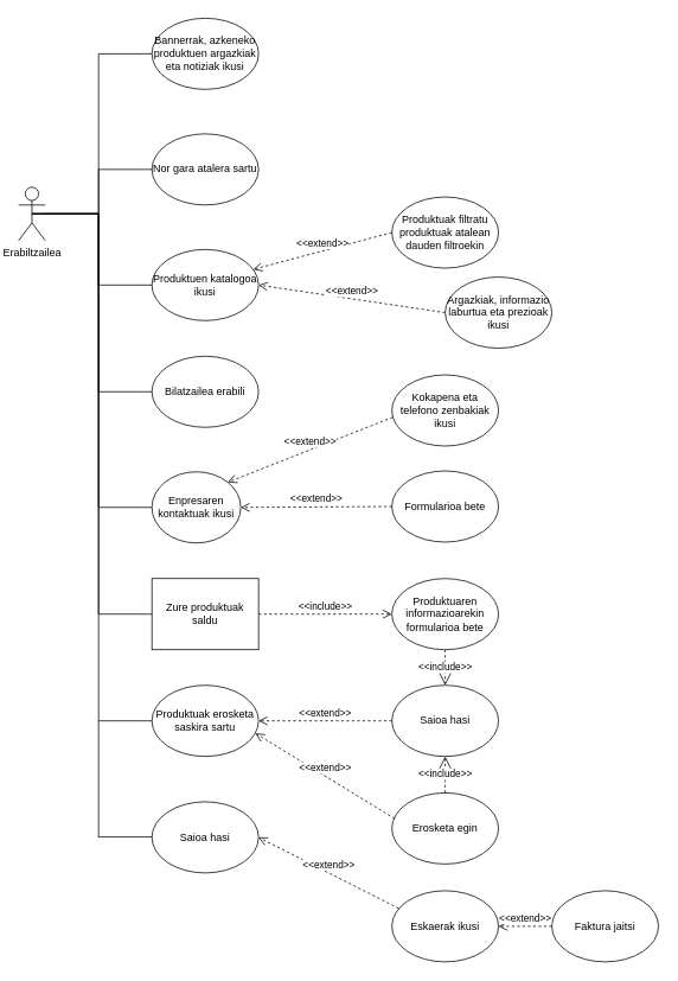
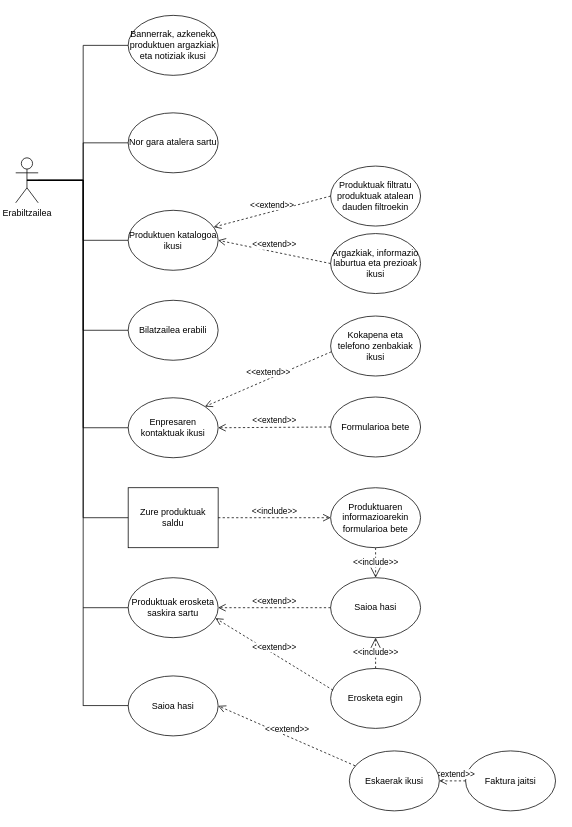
  <mxCell id="0" />
  <mxCell id="1" parent="0" />
  <mxCell id="2" value="Erabiltzailea&lt;div&gt;&lt;br&gt;&lt;/div&gt;" style="shape=umlActor;verticalLabelPosition=bottom;verticalAlign=top;html=1;outlineConnect=0;" parent="1" vertex="1"><mxGeometry x="20" y="210" width="30" height="60" as="geometry" /></mxCell>
  <mxCell id="3" value="Bannerrak, azkeneko produktuen argazkiak eta notiziak ikusi" style="ellipse;whiteSpace=wrap;html=1;" parent="1" vertex="1"><mxGeometry x="170" y="20" width="120" height="80" as="geometry" /></mxCell>
  <mxCell id="4" value="" style="endArrow=none;html=1;rounded=0;" parent="1" source="2" target="3" edge="1"><mxGeometry width="50" height="50" relative="1" as="geometry"><mxPoint x="60" y="240" as="sourcePoint" /><mxPoint x="110" y="190" as="targetPoint" /><Array as="points"><mxPoint x="110" y="240" /><mxPoint x="110" y="60" /></Array></mxGeometry></mxCell>
  <mxCell id="5" value="Nor gara atalera sartu" style="ellipse;whiteSpace=wrap;html=1;" parent="1" vertex="1"><mxGeometry x="170" y="150" width="120" height="80" as="geometry" /></mxCell>
  <mxCell id="6" value="Produktuen katalogoa ikusi" style="ellipse;whiteSpace=wrap;html=1;" parent="1" vertex="1"><mxGeometry x="170" y="280" width="120" height="80" as="geometry" /></mxCell>
  <mxCell id="7" value="Zure produktuak saldu" style="whiteSpace=wrap;html=1;rounded=0;" parent="1" vertex="1"><mxGeometry x="170" y="650" width="120" height="80" as="geometry" /></mxCell>
- <mxCell id="8" value="Enpresaren kontaktuak ikusi" style="ellipse;whiteSpace=wrap;html=1;" parent="1" vertex="1"><mxGeometry x="170" y="530" width="100" height="80" as="geometry" /></mxCell>
+ <mxCell id="8" value="Enpresaren kontaktuak ikusi" style="ellipse;whiteSpace=wrap;html=1;" parent="1" vertex="1"><mxGeometry x="170" y="530" width="120" height="80" as="geometry" /></mxCell>
  <mxCell id="9" value="Bilatzailea erabili" style="ellipse;whiteSpace=wrap;html=1;" parent="1" vertex="1"><mxGeometry x="170" y="400" width="120" height="80" as="geometry" /></mxCell>
  <mxCell id="10" value="Produktuak erosketa saskira sartu" style="ellipse;whiteSpace=wrap;html=1;" parent="1" vertex="1"><mxGeometry x="170" y="770" width="120" height="80" as="geometry" /></mxCell>
  <mxCell id="11" value="Saioa hasi" style="ellipse;whiteSpace=wrap;html=1;" parent="1" vertex="1"><mxGeometry x="440" y="770" width="120" height="80" as="geometry" /></mxCell>
  <mxCell id="12" value="" style="endArrow=none;html=1;rounded=0;exitX=0.5;exitY=0.5;exitDx=0;exitDy=0;exitPerimeter=0;entryX=0;entryY=0.5;entryDx=0;entryDy=0;" parent="1" source="2" target="5" edge="1"><mxGeometry width="50" height="50" relative="1" as="geometry"><mxPoint x="40" y="230" as="sourcePoint" /><mxPoint x="151" y="-90" as="targetPoint" /><Array as="points"><mxPoint x="110" y="240" /><mxPoint x="110" y="190" /></Array></mxGeometry></mxCell>
  <mxCell id="13" value="" style="endArrow=none;html=1;rounded=0;entryX=0;entryY=0.5;entryDx=0;entryDy=0;exitX=0.5;exitY=0.5;exitDx=0;exitDy=0;exitPerimeter=0;" parent="1" source="2" target="6" edge="1"><mxGeometry width="50" height="50" relative="1" as="geometry"><mxPoint x="40" y="230" as="sourcePoint" /><mxPoint x="275" y="-54" as="targetPoint" /><Array as="points"><mxPoint x="110" y="240" /><mxPoint x="110" y="320" /></Array></mxGeometry></mxCell>
  <mxCell id="14" value="" style="endArrow=none;html=1;rounded=0;entryX=0;entryY=0.5;entryDx=0;entryDy=0;exitX=0.5;exitY=0.5;exitDx=0;exitDy=0;exitPerimeter=0;" parent="1" source="2" target="9" edge="1"><mxGeometry width="50" height="50" relative="1" as="geometry"><mxPoint x="60" y="240" as="sourcePoint" /><mxPoint x="440" y="90" as="targetPoint" /><Array as="points"><mxPoint x="110" y="240" /><mxPoint x="110" y="440" /></Array></mxGeometry></mxCell>
  <mxCell id="15" value="" style="endArrow=none;html=1;rounded=0;entryX=0;entryY=0.5;entryDx=0;entryDy=0;exitX=0.5;exitY=0.5;exitDx=0;exitDy=0;exitPerimeter=0;" parent="1" source="2" target="8" edge="1"><mxGeometry width="50" height="50" relative="1" as="geometry"><mxPoint x="40" y="230" as="sourcePoint" /><mxPoint x="442" y="114" as="targetPoint" /><Array as="points"><mxPoint x="110" y="240" /><mxPoint x="110" y="570" /></Array></mxGeometry></mxCell>
  <mxCell id="16" value="" style="endArrow=none;html=1;rounded=0;entryX=0;entryY=0.5;entryDx=0;entryDy=0;exitX=0.5;exitY=0.5;exitDx=0;exitDy=0;exitPerimeter=0;" parent="1" source="2" target="7" edge="1"><mxGeometry width="50" height="50" relative="1" as="geometry"><mxPoint x="60" y="240" as="sourcePoint" /><mxPoint x="430" y="280" as="targetPoint" /><Array as="points"><mxPoint x="110" y="240" /><mxPoint x="110" y="690" /></Array></mxGeometry></mxCell>
  <mxCell id="17" value="" style="endArrow=none;html=1;rounded=0;exitX=0.5;exitY=0.5;exitDx=0;exitDy=0;exitPerimeter=0;" parent="1" source="2" edge="1"><mxGeometry width="50" height="50" relative="1" as="geometry"><mxPoint x="60" y="240" as="sourcePoint" /><mxPoint x="110" y="941" as="targetPoint" /><Array as="points"><mxPoint x="110" y="240" /></Array></mxGeometry></mxCell>
  <mxCell id="18" value="&amp;lt;&amp;lt;include&amp;gt;&amp;gt;" style="endArrow=open;endSize=12;dashed=1;html=1;rounded=0;exitX=0.5;exitY=1;exitDx=0;exitDy=0;" parent="1" source="25" target="11" edge="1"><mxGeometry width="160" relative="1" as="geometry"><mxPoint x="859.999" y="315.56" as="sourcePoint" /><mxPoint x="954.87" y="360" as="targetPoint" /></mxGeometry></mxCell>
- <mxCell id="19" value="Argazkiak, informazio laburtua eta prezioak ikusi" style="ellipse;whiteSpace=wrap;html=1;" parent="1" vertex="1"><mxGeometry x="500" y="311" width="120" height="80" as="geometry" /></mxCell>
+ <mxCell id="19" value="Argazkiak, informazio laburtua eta prezioak ikusi" style="ellipse;whiteSpace=wrap;html=1;" parent="1" vertex="1"><mxGeometry x="440" y="311" width="120" height="80" as="geometry" /></mxCell>
  <mxCell id="20" value="&amp;lt;&amp;lt;extend&amp;gt;&amp;gt;" style="html=1;verticalAlign=bottom;endArrow=open;dashed=1;endSize=8;curved=0;rounded=0;exitX=0;exitY=0.5;exitDx=0;exitDy=0;entryX=1;entryY=0.5;entryDx=0;entryDy=0;" parent="1" source="19" target="6" edge="1"><mxGeometry relative="1" as="geometry"><mxPoint x="540" y="-80" as="sourcePoint" /><mxPoint x="470" y="-30" as="targetPoint" /></mxGeometry></mxCell>
  <mxCell id="21" value="Kokapena eta telefono zenbakiak ikusi&lt;span style=&quot;color: rgba(0, 0, 0, 0); font-family: monospace; font-size: 0px; text-align: start; text-wrap: nowrap;&quot;&gt;%3CmxGraphModel%3E%3Croot%3E%3CmxCell%20id%3D%220%22%2F%3E%3CmxCell%20id%3D%221%22%20parent%3D%220%22%2F%3E%3CmxCell%20id%3D%222%22%20value%3D%22%26amp%3Blt%3B%26amp%3Blt%3Bextend%26amp%3Bgt%3B%26amp%3Bgt%3B%22%20style%3D%22html%3D1%3BverticalAlign%3Dbottom%3BendArrow%3Dopen%3Bdashed%3D1%3BendSize%3D8%3Bcurved%3D0%3Brounded%3D0%3B%22%20edge%3D%221%22%20parent%3D%221%22%3E%3CmxGeometry%20relative%3D%221%22%20as%3D%22geometry%22%3E%3CmxPoint%20x%3D%22470%22%20y%3D%22-260%22%20as%3D%22sourcePoint%22%2F%3E%3CmxPoint%20x%3D%22390%22%20y%3D%22-200%22%20as%3D%22targetPoint%22%2F%3E%3C%2FmxGeometry%3E%3C%2FmxCell%3E%3C%2Froot%3E%3C%2FmxGraphModel%3E&lt;/span&gt;" style="ellipse;whiteSpace=wrap;html=1;" parent="1" vertex="1"><mxGeometry x="440" y="421" width="120" height="80" as="geometry" /></mxCell>
  <mxCell id="22" value="Formularioa bete" style="ellipse;whiteSpace=wrap;html=1;" parent="1" vertex="1"><mxGeometry x="440" y="529" width="120" height="80" as="geometry" /></mxCell>
  <mxCell id="23" value="&amp;lt;&amp;lt;extend&amp;gt;&amp;gt;" style="html=1;verticalAlign=bottom;endArrow=open;dashed=1;endSize=8;curved=0;rounded=0;exitX=0.008;exitY=0.596;exitDx=0;exitDy=0;exitPerimeter=0;entryX=1;entryY=0;entryDx=0;entryDy=0;" parent="1" source="21" target="8" edge="1"><mxGeometry relative="1" as="geometry"><mxPoint x="657" y="111" as="sourcePoint" /><mxPoint x="581" y="160" as="targetPoint" /></mxGeometry></mxCell>
  <mxCell id="24" value="&amp;lt;&amp;lt;extend&amp;gt;&amp;gt;" style="html=1;verticalAlign=bottom;endArrow=open;dashed=1;endSize=8;curved=0;rounded=0;exitX=0;exitY=0.5;exitDx=0;exitDy=0;entryX=1;entryY=0.5;entryDx=0;entryDy=0;" parent="1" source="22" target="8" edge="1"><mxGeometry relative="1" as="geometry"><mxPoint x="666" y="140" as="sourcePoint" /><mxPoint x="590" y="189" as="targetPoint" /></mxGeometry></mxCell>
  <mxCell id="25" value="Produktuaren informazioarekin formularioa bete" style="ellipse;whiteSpace=wrap;html=1;" parent="1" vertex="1"><mxGeometry x="440" y="650" width="120" height="80" as="geometry" /></mxCell>
  <mxCell id="26" value="&amp;lt;&amp;lt;include&amp;gt;&amp;gt;" style="html=1;verticalAlign=bottom;endArrow=open;dashed=1;endSize=8;curved=0;rounded=0;entryX=0;entryY=0.5;entryDx=0;entryDy=0;exitX=1;exitY=0.5;exitDx=0;exitDy=0;" parent="1" source="7" target="25" edge="1"><mxGeometry relative="1" as="geometry"><mxPoint x="730" y="280" as="sourcePoint" /><mxPoint x="743" y="260" as="targetPoint" /></mxGeometry></mxCell>
  <mxCell id="27" value="" style="endArrow=none;html=1;rounded=0;entryX=0;entryY=0.5;entryDx=0;entryDy=0;" parent="1" target="10" edge="1"><mxGeometry width="50" height="50" relative="1" as="geometry"><mxPoint x="110" y="810" as="sourcePoint" /><mxPoint x="170" y="781" as="targetPoint" /></mxGeometry></mxCell>
  <mxCell id="28" value="&amp;lt;&amp;lt;extend&amp;gt;&amp;gt;" style="html=1;verticalAlign=bottom;endArrow=open;dashed=1;endSize=8;curved=0;rounded=0;exitX=0;exitY=0.5;exitDx=0;exitDy=0;entryX=1;entryY=0.5;entryDx=0;entryDy=0;" parent="1" source="11" target="10" edge="1"><mxGeometry relative="1" as="geometry"><mxPoint x="520" y="801" as="sourcePoint" /><mxPoint x="380" y="741" as="targetPoint" /></mxGeometry></mxCell>
  <mxCell id="29" value="Erosketa egin" style="ellipse;whiteSpace=wrap;html=1;" vertex="1" parent="1"><mxGeometry x="440" y="891" width="120" height="80" as="geometry" /></mxCell>
  <mxCell id="30" value="&amp;lt;&amp;lt;extend&amp;gt;&amp;gt;" style="html=1;verticalAlign=bottom;endArrow=open;dashed=1;endSize=8;curved=0;rounded=0;exitX=0.027;exitY=0.363;exitDx=0;exitDy=0;exitPerimeter=0;entryX=0.97;entryY=0.675;entryDx=0;entryDy=0;entryPerimeter=0;" edge="1" parent="1" source="29" target="10"><mxGeometry relative="1" as="geometry"><mxPoint x="300" y="820" as="sourcePoint" /><mxPoint x="340" y="901" as="targetPoint" /></mxGeometry></mxCell>
  <mxCell id="31" value="&amp;lt;&amp;lt;include&amp;gt;&amp;gt;" style="endArrow=open;endSize=12;dashed=1;html=1;rounded=0;exitX=0.5;exitY=0;exitDx=0;exitDy=0;entryX=0.5;entryY=1;entryDx=0;entryDy=0;" edge="1" parent="1" source="29" target="11"><mxGeometry width="160" relative="1" as="geometry"><mxPoint x="626" y="871" as="sourcePoint" /><mxPoint x="620" y="942" as="targetPoint" /></mxGeometry></mxCell>
  <mxCell id="32" value="Produktuak filtratu produktuak atalean dauden filtroekin" style="ellipse;whiteSpace=wrap;html=1;" vertex="1" parent="1"><mxGeometry x="440" y="221" width="120" height="80" as="geometry" /></mxCell>
  <mxCell id="33" value="&amp;lt;&amp;lt;extend&amp;gt;&amp;gt;" style="html=1;verticalAlign=bottom;endArrow=open;dashed=1;endSize=8;curved=0;rounded=0;exitX=0;exitY=0.5;exitDx=0;exitDy=0;entryX=0.95;entryY=0.28;entryDx=0;entryDy=0;entryPerimeter=0;" edge="1" parent="1" source="32" target="6"><mxGeometry relative="1" as="geometry"><mxPoint x="450" y="311" as="sourcePoint" /><mxPoint x="300" y="280" as="targetPoint" /></mxGeometry></mxCell>
  <mxCell id="34" value="Faktura jaitsi" style="ellipse;whiteSpace=wrap;html=1;" vertex="1" parent="1"><mxGeometry x="620" y="1001" width="120" height="80" as="geometry" /></mxCell>
  <mxCell id="35" value="&amp;lt;&amp;lt;extend&amp;gt;&amp;gt;" style="html=1;verticalAlign=bottom;endArrow=open;dashed=1;endSize=8;curved=0;rounded=0;exitX=0;exitY=0.5;exitDx=0;exitDy=0;entryX=1;entryY=0.5;entryDx=0;entryDy=0;" edge="1" parent="1" source="34" target="37"><mxGeometry x="-0.006" relative="1" as="geometry"><mxPoint x="707" y="1077" as="sourcePoint" /><mxPoint x="580" y="951" as="targetPoint" /><mxPoint as="offset" /></mxGeometry></mxCell>
  <mxCell id="36" value="Saioa hasi" style="ellipse;whiteSpace=wrap;html=1;" vertex="1" parent="1"><mxGeometry x="170" y="901" width="120" height="80" as="geometry" /></mxCell>
- <mxCell id="37" value="Eskaerak ikusi" style="ellipse;whiteSpace=wrap;html=1;" vertex="1" parent="1"><mxGeometry x="440" y="1001" width="120" height="80" as="geometry" /></mxCell>
+ <mxCell id="37" value="Eskaerak ikusi" style="ellipse;whiteSpace=wrap;html=1;" vertex="1" parent="1"><mxGeometry x="465" y="1001" width="120" height="80" as="geometry" /></mxCell>
  <mxCell id="38" value="&amp;lt;&amp;lt;extend&amp;gt;&amp;gt;" style="html=1;verticalAlign=bottom;endArrow=open;dashed=1;endSize=8;curved=0;rounded=0;exitX=0.064;exitY=0.248;exitDx=0;exitDy=0;entryX=1;entryY=0.5;entryDx=0;entryDy=0;exitPerimeter=0;" edge="1" parent="1" source="37" target="36"><mxGeometry x="-0.006" relative="1" as="geometry"><mxPoint x="420" y="1081" as="sourcePoint" /><mxPoint x="290" y="1121" as="targetPoint" /><mxPoint as="offset" /></mxGeometry></mxCell>
  <mxCell id="39" value="" style="endArrow=none;html=1;rounded=0;entryX=0;entryY=0.5;entryDx=0;entryDy=0;" edge="1" parent="1"><mxGeometry width="50" height="50" relative="1" as="geometry"><mxPoint x="110" y="940.55" as="sourcePoint" /><mxPoint x="170" y="940.55" as="targetPoint" /></mxGeometry></mxCell>
